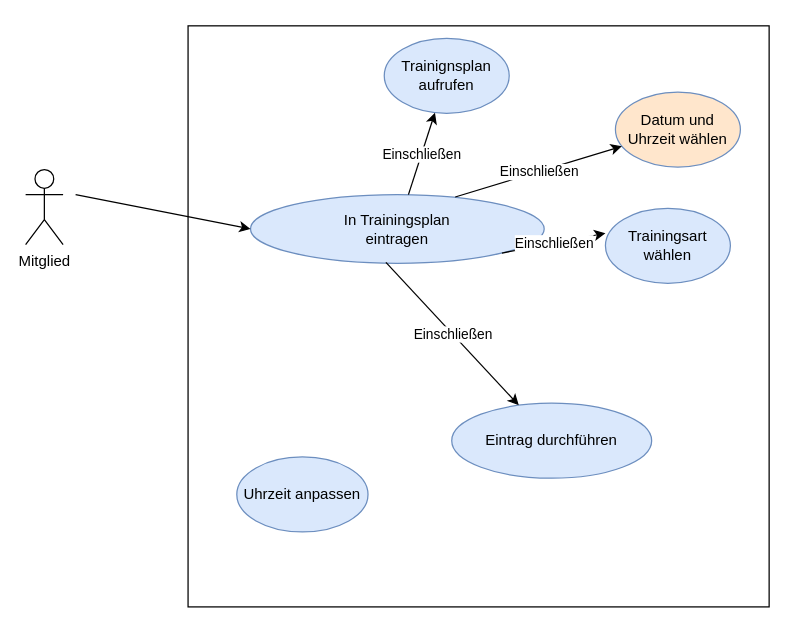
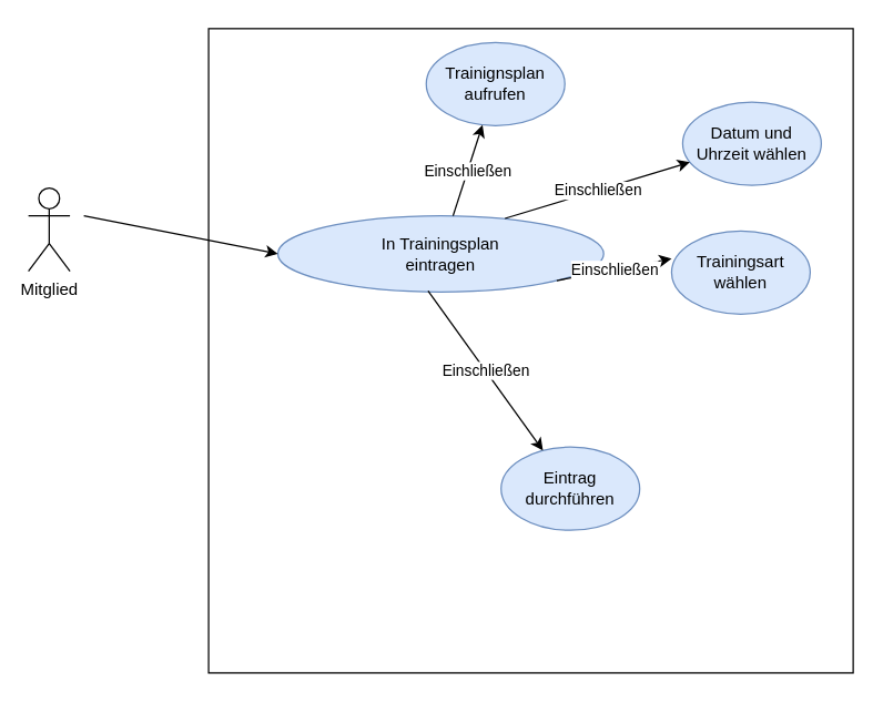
  <mxCell id="0" />
  <mxCell id="1" parent="0" />
  <mxCell id="2" value="" style="whiteSpace=wrap;html=1;aspect=fixed;" vertex="1" parent="1"><mxGeometry x="150" y="20" width="465" height="465" as="geometry" /></mxCell>
  <mxCell id="3" value="Mitglied" style="shape=umlActor;verticalLabelPosition=bottom;verticalAlign=top;html=1;outlineConnect=0;" vertex="1" parent="1"><mxGeometry x="20" y="135" width="30" height="60" as="geometry" /></mxCell>
  <mxCell id="4" value="&lt;div&gt;In Trainingsplan&lt;/div&gt;&lt;div&gt;eintragen&lt;br&gt;&lt;/div&gt;" style="ellipse;whiteSpace=wrap;html=1;fillColor=#dae8fc;strokeColor=#6c8ebf;" vertex="1" parent="1"><mxGeometry x="200" y="155" width="235" height="55" as="geometry" /></mxCell>
- <mxCell id="5" value="&lt;div&gt;Datum und Uhrzeit wählen&lt;/div&gt;" style="ellipse;whiteSpace=wrap;html=1;fillColor=#ffe6cc;strokeColor=#6c8ebf;" vertex="1" parent="1"><mxGeometry x="492" y="73" width="100" height="60" as="geometry" /></mxCell>
+ <mxCell id="5" value="&lt;div&gt;Datum und Uhrzeit wählen&lt;/div&gt;" style="ellipse;whiteSpace=wrap;html=1;fillColor=#dae8fc;strokeColor=#6c8ebf;" vertex="1" parent="1"><mxGeometry x="492" y="73" width="100" height="60" as="geometry" /></mxCell>
  <mxCell id="6" value="Trainingsart wählen" style="ellipse;whiteSpace=wrap;html=1;fillColor=#dae8fc;strokeColor=#6c8ebf;" vertex="1" parent="1"><mxGeometry x="484" y="166" width="100" height="60" as="geometry" /></mxCell>
  <mxCell id="7" value="" style="endArrow=classic;html=1;exitX=0.697;exitY=0.036;exitDx=0;exitDy=0;exitPerimeter=0;" edge="1" parent="1" source="4" target="5"><mxGeometry relative="1" as="geometry"><mxPoint x="306" y="153" as="sourcePoint" /><mxPoint x="385" y="164.5" as="targetPoint" /></mxGeometry></mxCell>
  <mxCell id="8" value="Einschließen" style="edgeLabel;resizable=0;html=1;align=center;verticalAlign=middle;" connectable="0" vertex="1" parent="7"><mxGeometry relative="1" as="geometry" /></mxCell>
  <mxCell id="9" value="" style="endArrow=classic;html=1;entryX=0;entryY=0.333;entryDx=0;entryDy=0;entryPerimeter=0;exitX=1;exitY=1;exitDx=0;exitDy=0;" edge="1" parent="1" source="4" target="6"><mxGeometry relative="1" as="geometry"><mxPoint x="260" y="205" as="sourcePoint" /><mxPoint x="360" y="205" as="targetPoint" /></mxGeometry></mxCell>
  <mxCell id="10" value="Einschließen" style="edgeLabel;resizable=0;html=1;align=center;verticalAlign=middle;" connectable="0" vertex="1" parent="9"><mxGeometry relative="1" as="geometry" /></mxCell>
  <mxCell id="11" value="" style="endArrow=classic;html=1;entryX=0;entryY=0.5;entryDx=0;entryDy=0;" edge="1" parent="1" target="4"><mxGeometry width="50" height="50" relative="1" as="geometry"><mxPoint x="60" y="155" as="sourcePoint" /><mxPoint x="110" y="105" as="targetPoint" /></mxGeometry></mxCell>
  <mxCell id="12" value="&lt;div&gt;Trainignsplan &lt;br&gt;&lt;/div&gt;&lt;div&gt;aufrufen&lt;br&gt;&lt;/div&gt;" style="ellipse;whiteSpace=wrap;html=1;fillColor=#dae8fc;strokeColor=#6c8ebf;" vertex="1" parent="1"><mxGeometry x="307" y="30" width="100" height="60" as="geometry" /></mxCell>
  <mxCell id="13" value="" style="endArrow=classic;html=1;" edge="1" parent="1" source="4" target="12"><mxGeometry relative="1" as="geometry"><mxPoint x="237" y="157" as="sourcePoint" /><mxPoint x="397" y="157" as="targetPoint" /></mxGeometry></mxCell>
  <mxCell id="14" value="Einschließen" style="edgeLabel;resizable=0;html=1;align=center;verticalAlign=middle;" connectable="0" vertex="1" parent="13"><mxGeometry relative="1" as="geometry" /></mxCell>
- <mxCell id="15" value="Uhrzeit anpassen" style="ellipse;whiteSpace=wrap;html=1;fillColor=#dae8fc;strokeColor=#6c8ebf;" vertex="1" parent="1"><mxGeometry x="189" y="365" width="105" height="60" as="geometry" /></mxCell>
- <mxCell id="16" value="Eintrag durchführen" style="ellipse;whiteSpace=wrap;html=1;fillColor=#dae8fc;strokeColor=#6c8ebf;" vertex="1" parent="1"><mxGeometry x="361" y="322" width="160" height="60" as="geometry" /></mxCell>
+ <mxCell id="16" value="Eintrag durchführen" style="ellipse;whiteSpace=wrap;html=1;fillColor=#dae8fc;strokeColor=#6c8ebf;" vertex="1" parent="1"><mxGeometry x="361" y="322" width="100" height="60" as="geometry" /></mxCell>
  <mxCell id="17" value="" style="endArrow=classic;html=1;exitX=0.461;exitY=0.988;exitDx=0;exitDy=0;exitPerimeter=0;" edge="1" parent="1" source="4" target="16"><mxGeometry relative="1" as="geometry"><mxPoint x="233" y="208" as="sourcePoint" /><mxPoint x="393" y="208" as="targetPoint" /></mxGeometry></mxCell>
  <mxCell id="18" value="Einschließen" style="edgeLabel;resizable=0;html=1;align=center;verticalAlign=middle;" connectable="0" vertex="1" parent="17"><mxGeometry relative="1" as="geometry" /></mxCell>
